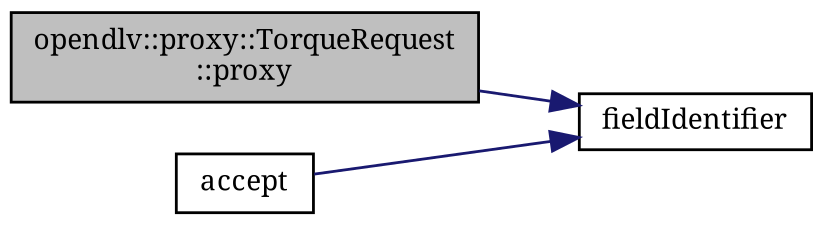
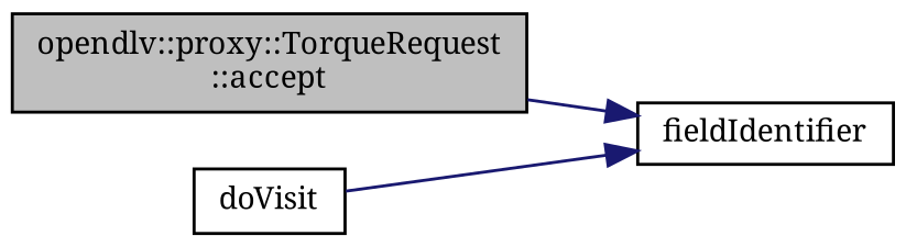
  digraph {
    fontname="Noto Serif"
    rankdir=LR
    node [color=black fillcolor=white fontname="Noto Serif" fontsize=10 shape=record style=filled]
    edge [color=midnightblue fontname="Noto Serif" fontsize=10 labelfontname=Helvetica labelfontsize=10 style=solid]
-   n1 [fillcolor=grey75 fontcolor=black height=0.2 label="opendlv::proxy::TorqueRequest\l::proxy" width=0.4]
+   n1 [fillcolor=grey75 fontcolor=black height=0.2 label="opendlv::proxy::TorqueRequest\l::accept" width=0.4]
    n2 [height=0.2 label=fieldIdentifier width=0.4]
-   n3 [height=0.2 label=accept width=0.4]
+   n3 [height=0.2 label=doVisit width=0.4]
    n1 -> n2
    n3 -> n2
  }
